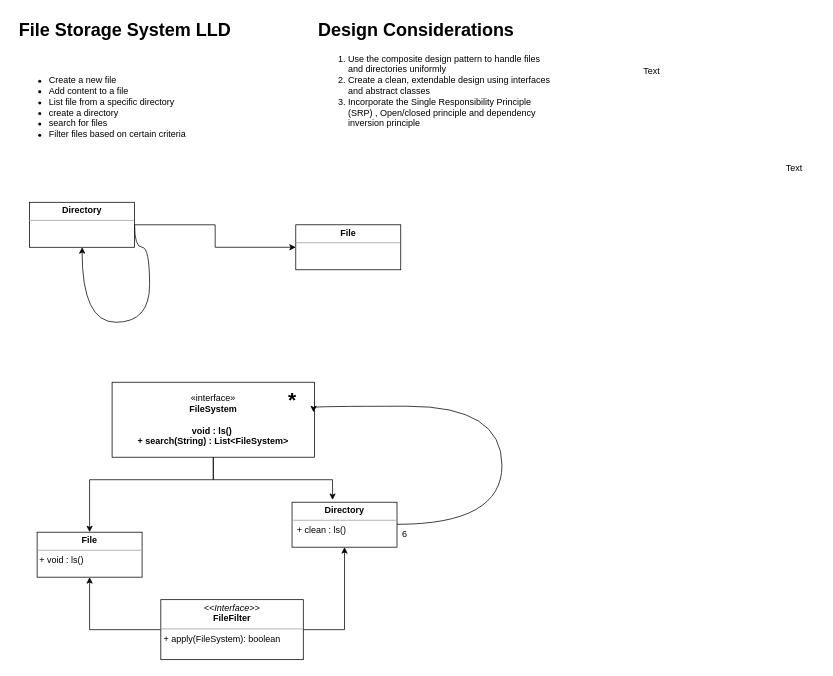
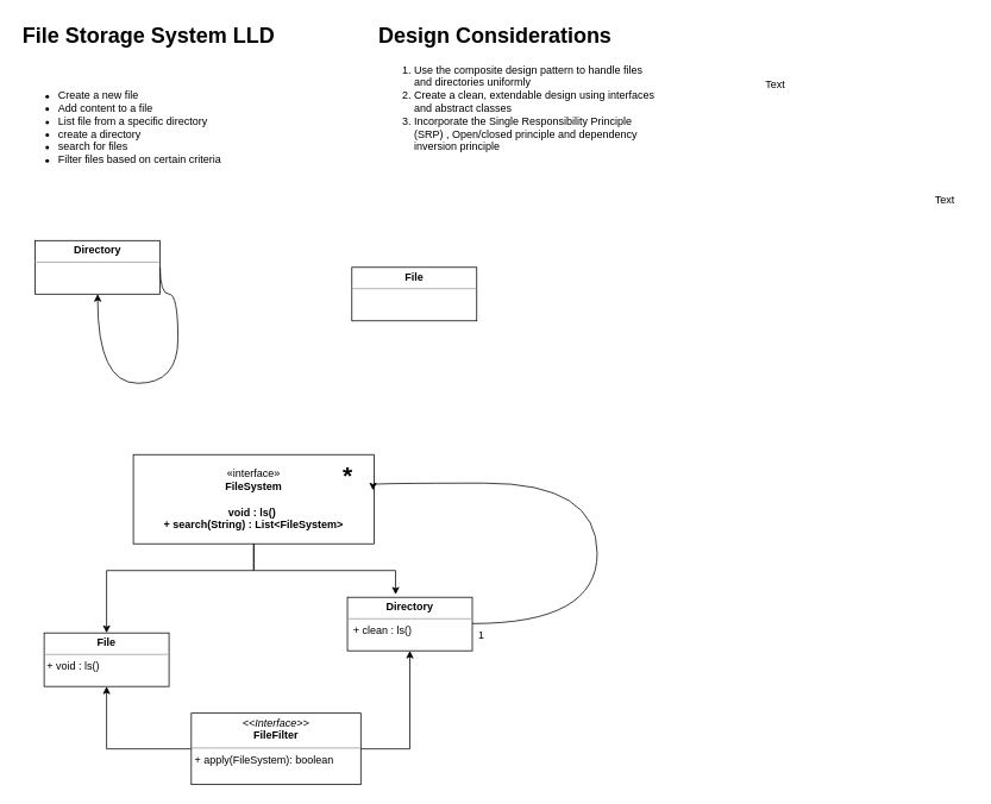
  <mxCell id="0" />
  <mxCell id="1" parent="0" />
  <mxCell id="2" value="&lt;h1&gt;File Storage System LLD&lt;br&gt;&lt;br&gt;&lt;/h1&gt;&lt;div&gt;&lt;ul&gt;&lt;li&gt;Create a new file&lt;/li&gt;&lt;li&gt;Add content to a file&lt;/li&gt;&lt;li&gt;List file from a specific directory&lt;/li&gt;&lt;li&gt;create a directory&lt;/li&gt;&lt;li&gt;search for files&lt;/li&gt;&lt;li&gt;Filter files based on certain criteria&lt;/li&gt;&lt;/ul&gt;&lt;/div&gt;&lt;p&gt;&lt;/p&gt;" style="text;html=1;strokeColor=none;fillColor=none;spacing=5;spacingTop=-20;whiteSpace=wrap;overflow=hidden;rounded=0;" parent="1" vertex="1"><mxGeometry x="20" y="20" width="299" height="189" as="geometry" /></mxCell>
- <mxCell id="3" style="edgeStyle=orthogonalEdgeStyle;rounded=0;orthogonalLoop=1;jettySize=auto;html=1;entryX=0;entryY=0.5;entryDx=0;entryDy=0;" parent="1" source="4" target="5" edge="1"><mxGeometry relative="1" as="geometry" /></mxCell>
  <mxCell id="4" value="&lt;p style=&quot;margin:0px;margin-top:4px;text-align:center;&quot;&gt;&lt;b&gt;Directory&lt;/b&gt;&lt;/p&gt;&lt;hr size=&quot;1&quot;&gt;&lt;div style=&quot;height:2px;&quot;&gt;&lt;/div&gt;" style="verticalAlign=top;align=left;overflow=fill;fontSize=12;fontFamily=Helvetica;html=1;whiteSpace=wrap;" parent="1" vertex="1"><mxGeometry x="39" y="269" width="140" height="60" as="geometry" /></mxCell>
  <mxCell id="5" value="&lt;p style=&quot;margin:0px;margin-top:4px;text-align:center;&quot;&gt;&lt;b&gt;File&lt;/b&gt;&lt;/p&gt;&lt;hr size=&quot;1&quot;&gt;&lt;div style=&quot;height:2px;&quot;&gt;&lt;/div&gt;" style="verticalAlign=top;align=left;overflow=fill;fontSize=12;fontFamily=Helvetica;html=1;whiteSpace=wrap;" parent="1" vertex="1"><mxGeometry x="394" y="299" width="140" height="60" as="geometry" /></mxCell>
  <mxCell id="6" style="edgeStyle=orthogonalEdgeStyle;rounded=0;orthogonalLoop=1;jettySize=auto;html=1;exitX=1;exitY=0.5;exitDx=0;exitDy=0;entryX=0.5;entryY=1;entryDx=0;entryDy=0;curved=1;" parent="1" source="4" target="4" edge="1"><mxGeometry relative="1" as="geometry"><Array as="points"><mxPoint x="199" y="329" /><mxPoint x="199" y="429" /><mxPoint x="109" y="429" /></Array></mxGeometry></mxCell>
  <mxCell id="7" style="edgeStyle=orthogonalEdgeStyle;rounded=0;orthogonalLoop=1;jettySize=auto;html=1;entryX=0.5;entryY=0;entryDx=0;entryDy=0;exitX=0.5;exitY=1;exitDx=0;exitDy=0;" edge="1" parent="1" source="8" target="10"><mxGeometry relative="1" as="geometry"><Array as="points"><mxPoint x="284" y="639" /><mxPoint x="119" y="639" /></Array></mxGeometry></mxCell>
  <mxCell id="8" value="«interface»&lt;br&gt;&lt;b&gt;FileSystem&lt;br&gt;&lt;br&gt;void : ls()&amp;nbsp;&lt;br&gt;+ search(String) : List&amp;lt;FileSystem&amp;gt;&lt;br&gt;&lt;/b&gt;" style="html=1;whiteSpace=wrap;" vertex="1" parent="1"><mxGeometry x="149" y="509" width="270" height="100" as="geometry" /></mxCell>
  <mxCell id="9" value="&lt;p style=&quot;margin:0px;margin-top:4px;text-align:center;&quot;&gt;&lt;b&gt;Directory&lt;/b&gt;&lt;/p&gt;&lt;hr size=&quot;1&quot;&gt;&lt;div style=&quot;height:2px;&quot;&gt;&amp;nbsp; + clean : ls()&amp;nbsp;&lt;/div&gt;" style="verticalAlign=top;align=left;overflow=fill;fontSize=12;fontFamily=Helvetica;html=1;whiteSpace=wrap;" vertex="1" parent="1"><mxGeometry x="389" y="669" width="140" height="60" as="geometry" /></mxCell>
  <mxCell id="10" value="&lt;p style=&quot;margin:0px;margin-top:4px;text-align:center;&quot;&gt;&lt;b&gt;File&lt;/b&gt;&lt;/p&gt;&lt;hr size=&quot;1&quot;&gt;&lt;div style=&quot;height:2px;&quot;&gt;&amp;nbsp;+ void : ls()&lt;/div&gt;" style="verticalAlign=top;align=left;overflow=fill;fontSize=12;fontFamily=Helvetica;html=1;whiteSpace=wrap;" vertex="1" parent="1"><mxGeometry x="49" y="709" width="140" height="60" as="geometry" /></mxCell>
  <mxCell id="11" style="edgeStyle=orthogonalEdgeStyle;rounded=0;orthogonalLoop=1;jettySize=auto;html=1;entryX=0.386;entryY=-0.05;entryDx=0;entryDy=0;entryPerimeter=0;exitX=0.5;exitY=1;exitDx=0;exitDy=0;" edge="1" parent="1" source="8" target="9"><mxGeometry relative="1" as="geometry" /></mxCell>
  <mxCell id="12" value="" style="edgeStyle=orthogonalEdgeStyle;orthogonalLoop=1;jettySize=auto;html=1;rounded=0;entryX=0.995;entryY=0.4;entryDx=0;entryDy=0;entryPerimeter=0;curved=1;" edge="1" parent="1" target="8"><mxGeometry width="100" relative="1" as="geometry"><mxPoint x="529" y="698.5" as="sourcePoint" /><mxPoint x="629" y="698.5" as="targetPoint" /><Array as="points"><mxPoint x="669" y="699" /><mxPoint x="669" y="541" /></Array></mxGeometry></mxCell>
- <mxCell id="13" value="6" style="text;html=1;align=center;verticalAlign=middle;resizable=0;points=[];autosize=1;strokeColor=none;fillColor=none;" vertex="1" parent="1"><mxGeometry x="524" y="697" width="30" height="30" as="geometry" /></mxCell>
+ <mxCell id="13" value="1" style="text;html=1;align=center;verticalAlign=middle;resizable=0;points=[];autosize=1;strokeColor=none;fillColor=none;" vertex="1" parent="1"><mxGeometry x="524" y="697" width="30" height="30" as="geometry" /></mxCell>
  <mxCell id="14" value="&lt;b style=&quot;font-size: 28px;&quot;&gt;*&lt;/b&gt;" style="text;html=1;align=center;verticalAlign=middle;resizable=0;points=[];autosize=1;strokeColor=none;fillColor=none;" vertex="1" parent="1"><mxGeometry x="374" y="507" width="30" height="50" as="geometry" /></mxCell>
  <mxCell id="15" value="Text" style="text;strokeColor=none;align=center;fillColor=none;html=1;verticalAlign=middle;whiteSpace=wrap;rounded=0;" vertex="1" parent="1"><mxGeometry x="1029" y="209" width="60" height="30" as="geometry" /></mxCell>
  <mxCell id="16" value="Text" style="text;strokeColor=none;align=center;fillColor=none;html=1;verticalAlign=middle;whiteSpace=wrap;rounded=0;" vertex="1" parent="1"><mxGeometry x="839" y="79" width="60" height="30" as="geometry" /></mxCell>
  <mxCell id="17" value="&lt;h1&gt;Design Considerations&lt;/h1&gt;&lt;div&gt;&lt;ol&gt;&lt;li&gt;Use the composite design pattern to handle files and directories uniformly&amp;nbsp;&lt;/li&gt;&lt;li&gt;Create a clean, extendable design using interfaces and abstract classes&lt;/li&gt;&lt;li&gt;Incorporate the Single Responsibility Principle (SRP) , Open/closed principle and dependency inversion principle&lt;/li&gt;&lt;/ol&gt;&lt;/div&gt;" style="text;html=1;strokeColor=none;fillColor=none;spacing=5;spacingTop=-20;whiteSpace=wrap;overflow=hidden;rounded=0;" vertex="1" parent="1"><mxGeometry x="419" y="20" width="320" height="179" as="geometry" /></mxCell>
  <mxCell id="18" style="edgeStyle=orthogonalEdgeStyle;rounded=0;orthogonalLoop=1;jettySize=auto;html=1;entryX=0.5;entryY=1;entryDx=0;entryDy=0;" edge="1" parent="1" source="20" target="10"><mxGeometry relative="1" as="geometry" /></mxCell>
  <mxCell id="19" style="edgeStyle=orthogonalEdgeStyle;rounded=0;orthogonalLoop=1;jettySize=auto;html=1;entryX=0.5;entryY=1;entryDx=0;entryDy=0;exitX=1;exitY=0.5;exitDx=0;exitDy=0;" edge="1" parent="1" source="20" target="9"><mxGeometry relative="1" as="geometry" /></mxCell>
  <mxCell id="20" value="&lt;p style=&quot;margin:0px;margin-top:4px;text-align:center;&quot;&gt;&lt;i&gt;&amp;lt;&amp;lt;Interface&amp;gt;&amp;gt;&lt;/i&gt;&lt;br&gt;&lt;b&gt;FileFilter&lt;/b&gt;&lt;/p&gt;&lt;hr size=&quot;1&quot;&gt;&lt;p style=&quot;margin:0px;margin-left:4px;&quot;&gt;+ apply(FileSystem): boolean&lt;br&gt;&lt;/p&gt;" style="verticalAlign=top;align=left;overflow=fill;fontSize=12;fontFamily=Helvetica;html=1;whiteSpace=wrap;" vertex="1" parent="1"><mxGeometry x="214" y="799" width="190" height="80" as="geometry" /></mxCell>
